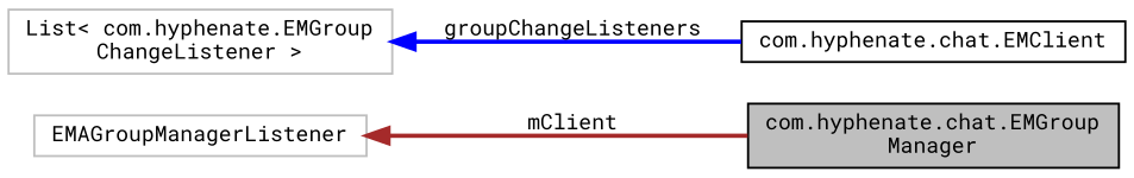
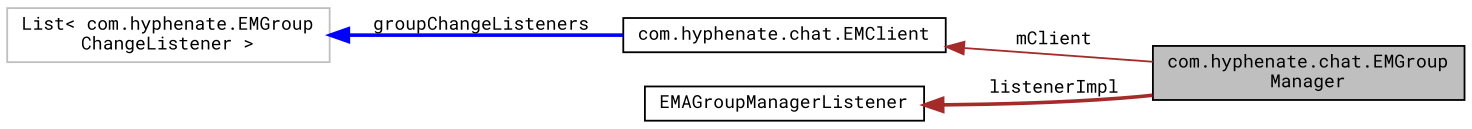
  digraph {
    fontname="Roboto Mono"
    rankdir=LR
    node [color=black fillcolor=white fontname="Roboto Mono" fontsize=10 shape=record style=filled]
    edge [color=brown dir=back fontname="Roboto Mono" fontsize=10 labelfontname=Helvetica labelfontsize=10 style=bold]
    n1 [fillcolor=grey75 fontcolor=black height=0.2 label="com.hyphenate.chat.EMGroup\lManager" width=0.4]
    n2 [color=grey75 height=0.2 label="List\< com.hyphenate.EMGroup\lChangeListener \>" width=0.4]
    n3 [height=0.2 label="com.hyphenate.chat.EMClient" width=0.4]
-   n4 [color=grey75 height=0.2 label=EMAGroupManagerListener width=0.4]
+   n4 [height=0.2 label=EMAGroupManagerListener width=0.4]
    n2 -> n3 [color=blue label=" groupChangeListeners"]
-   n4 -> n1 [label=" mClient"]
+   n3 -> n1 [label=" mClient" style=solid]
+   n4 -> n1 [label=" listenerImpl"]
  }
